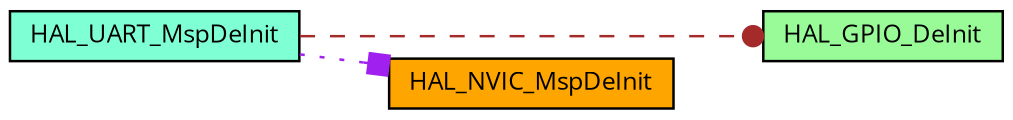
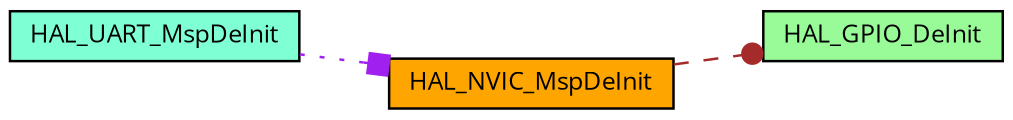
  digraph {
    fontname="Open Sans"
    rankdir=LR
    node [color=black fontname="Open Sans" fontsize=10 shape=record style=filled]
    edge [fontname="Open Sans" fontsize=10 labelfontname=Helvetica labelfontsize=10]
    n1 [fillcolor=aquamarine fontcolor=black height=0.2 label=HAL_UART_MspDeInit width=0.4]
    n2 [fillcolor=palegreen height=0.2 label=HAL_GPIO_DeInit width=0.4]
    n3 [fillcolor=orange height=0.2 label=HAL_NVIC_MspDeInit width=0.4]
-   n1 -> n2 [arrowhead=dot color=brown style=dashed]
+   n3 -> n2 [arrowhead=dot color=brown style=dashed]
    n1 -> n3 [arrowhead=box color=purple style=dotted]
  }
